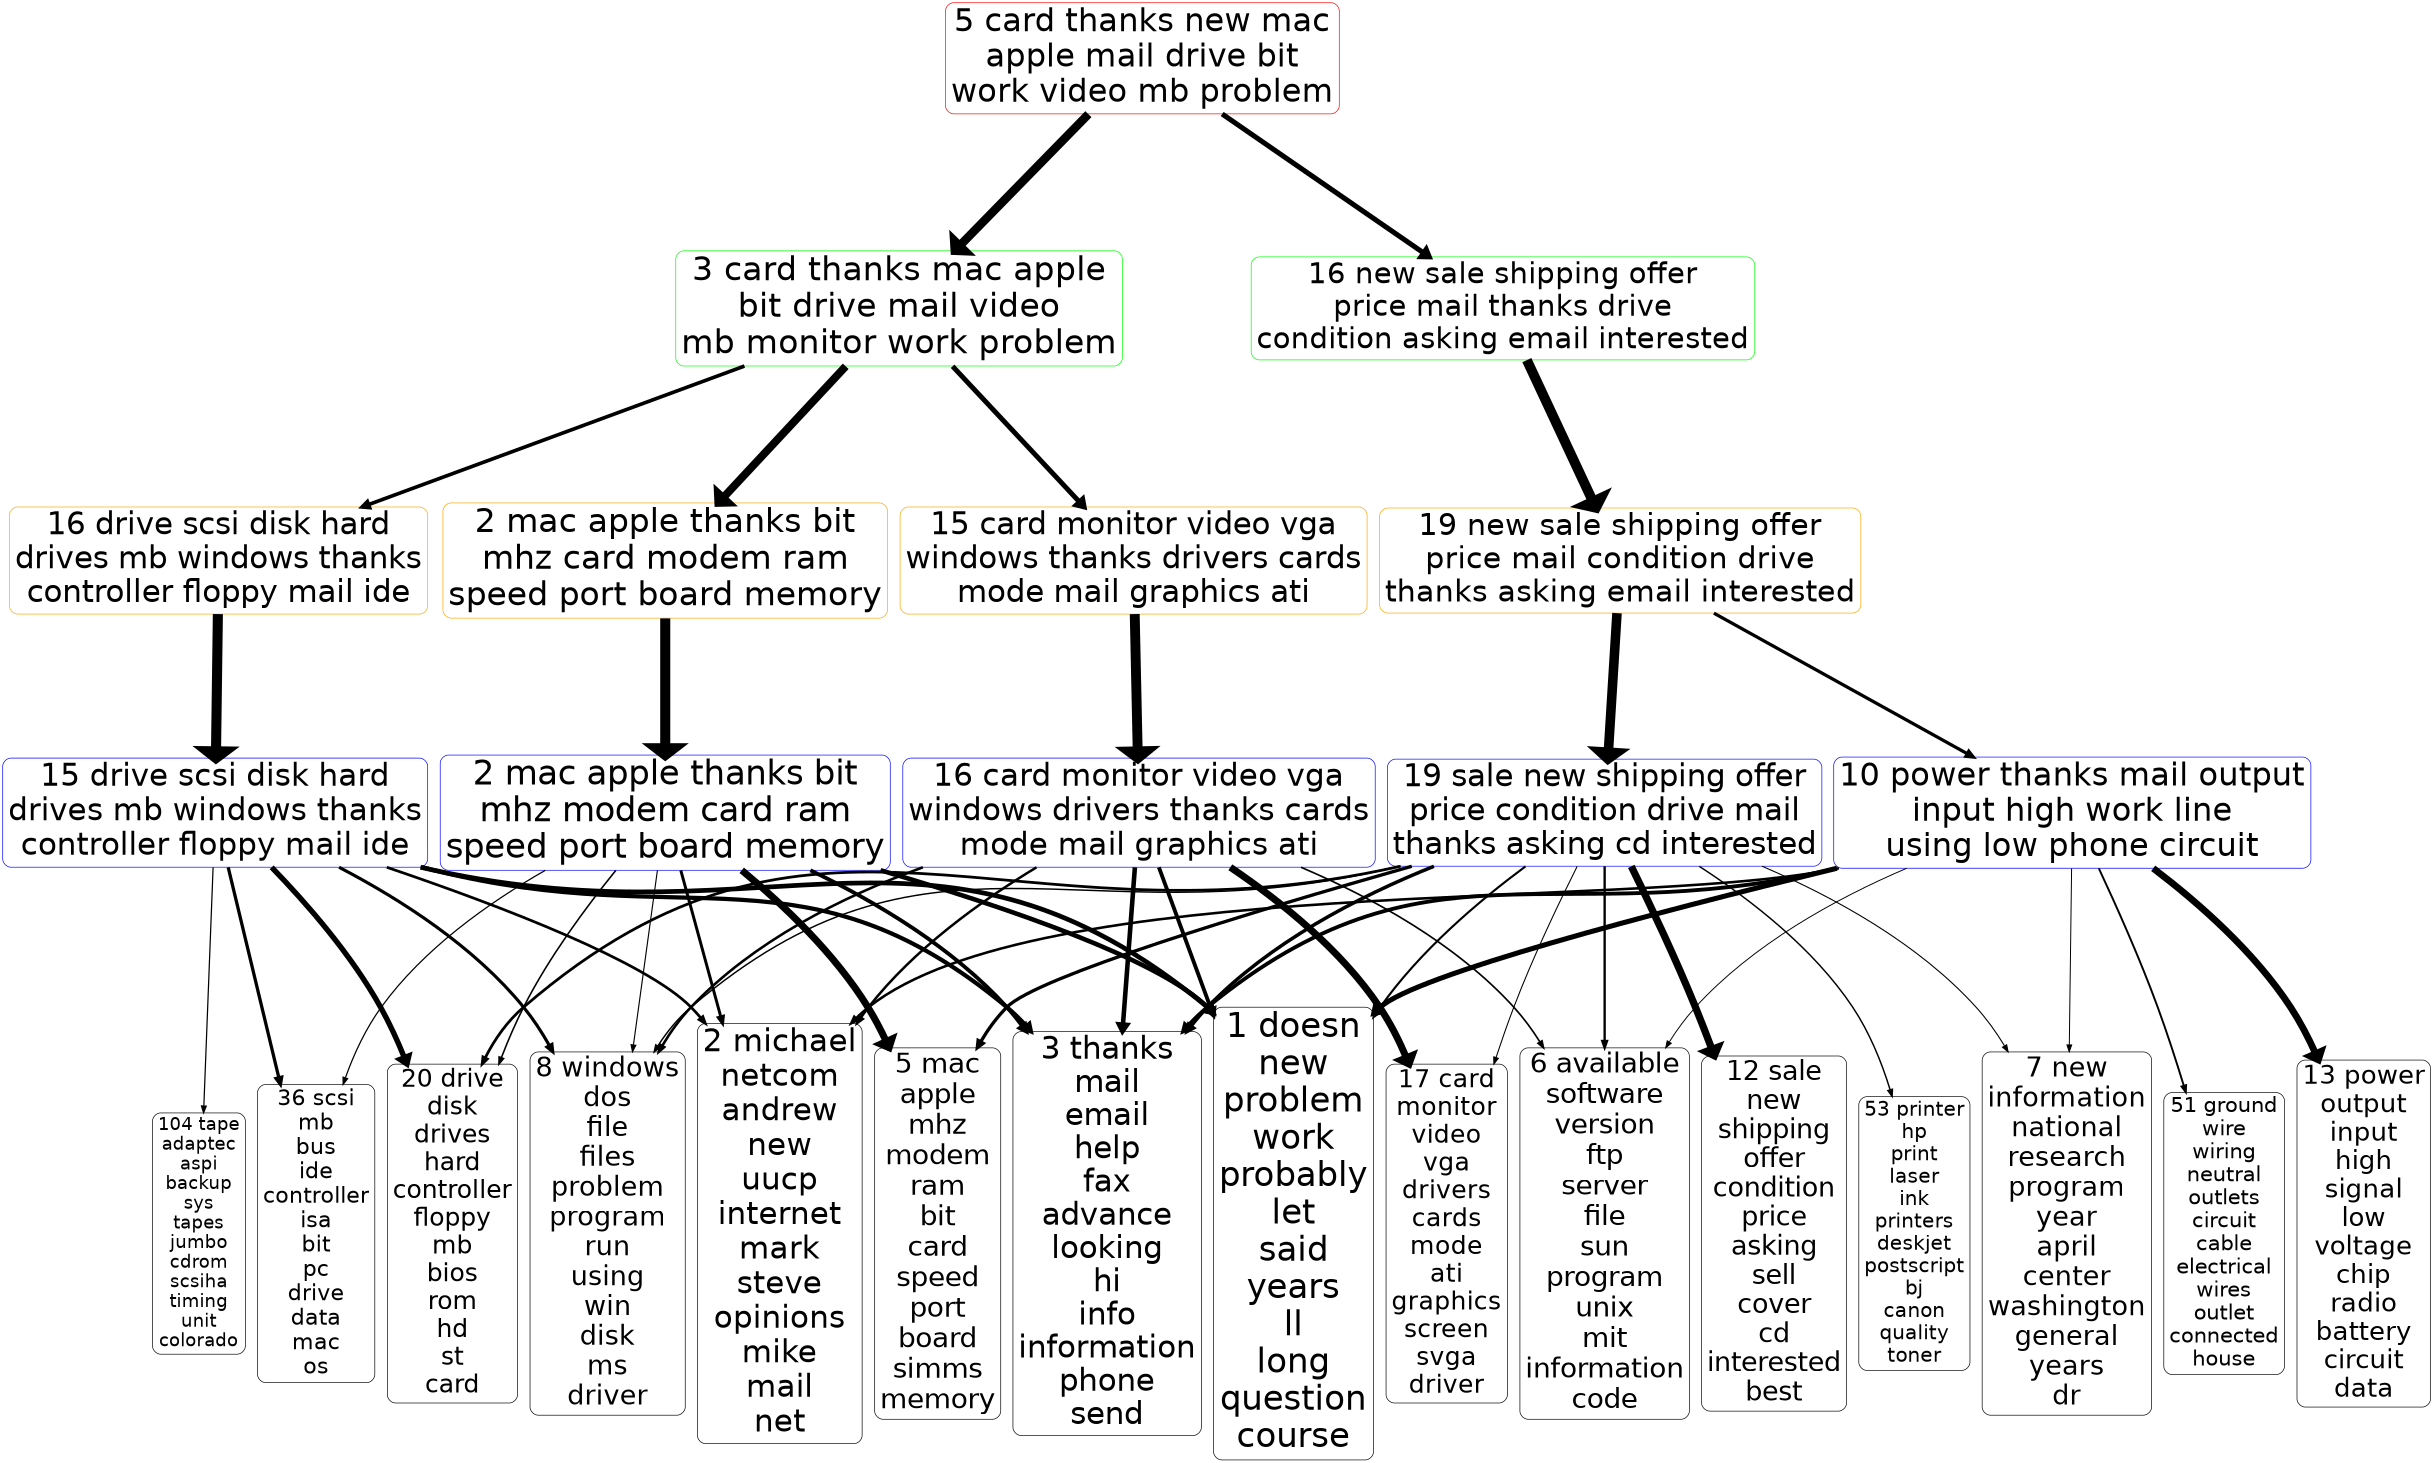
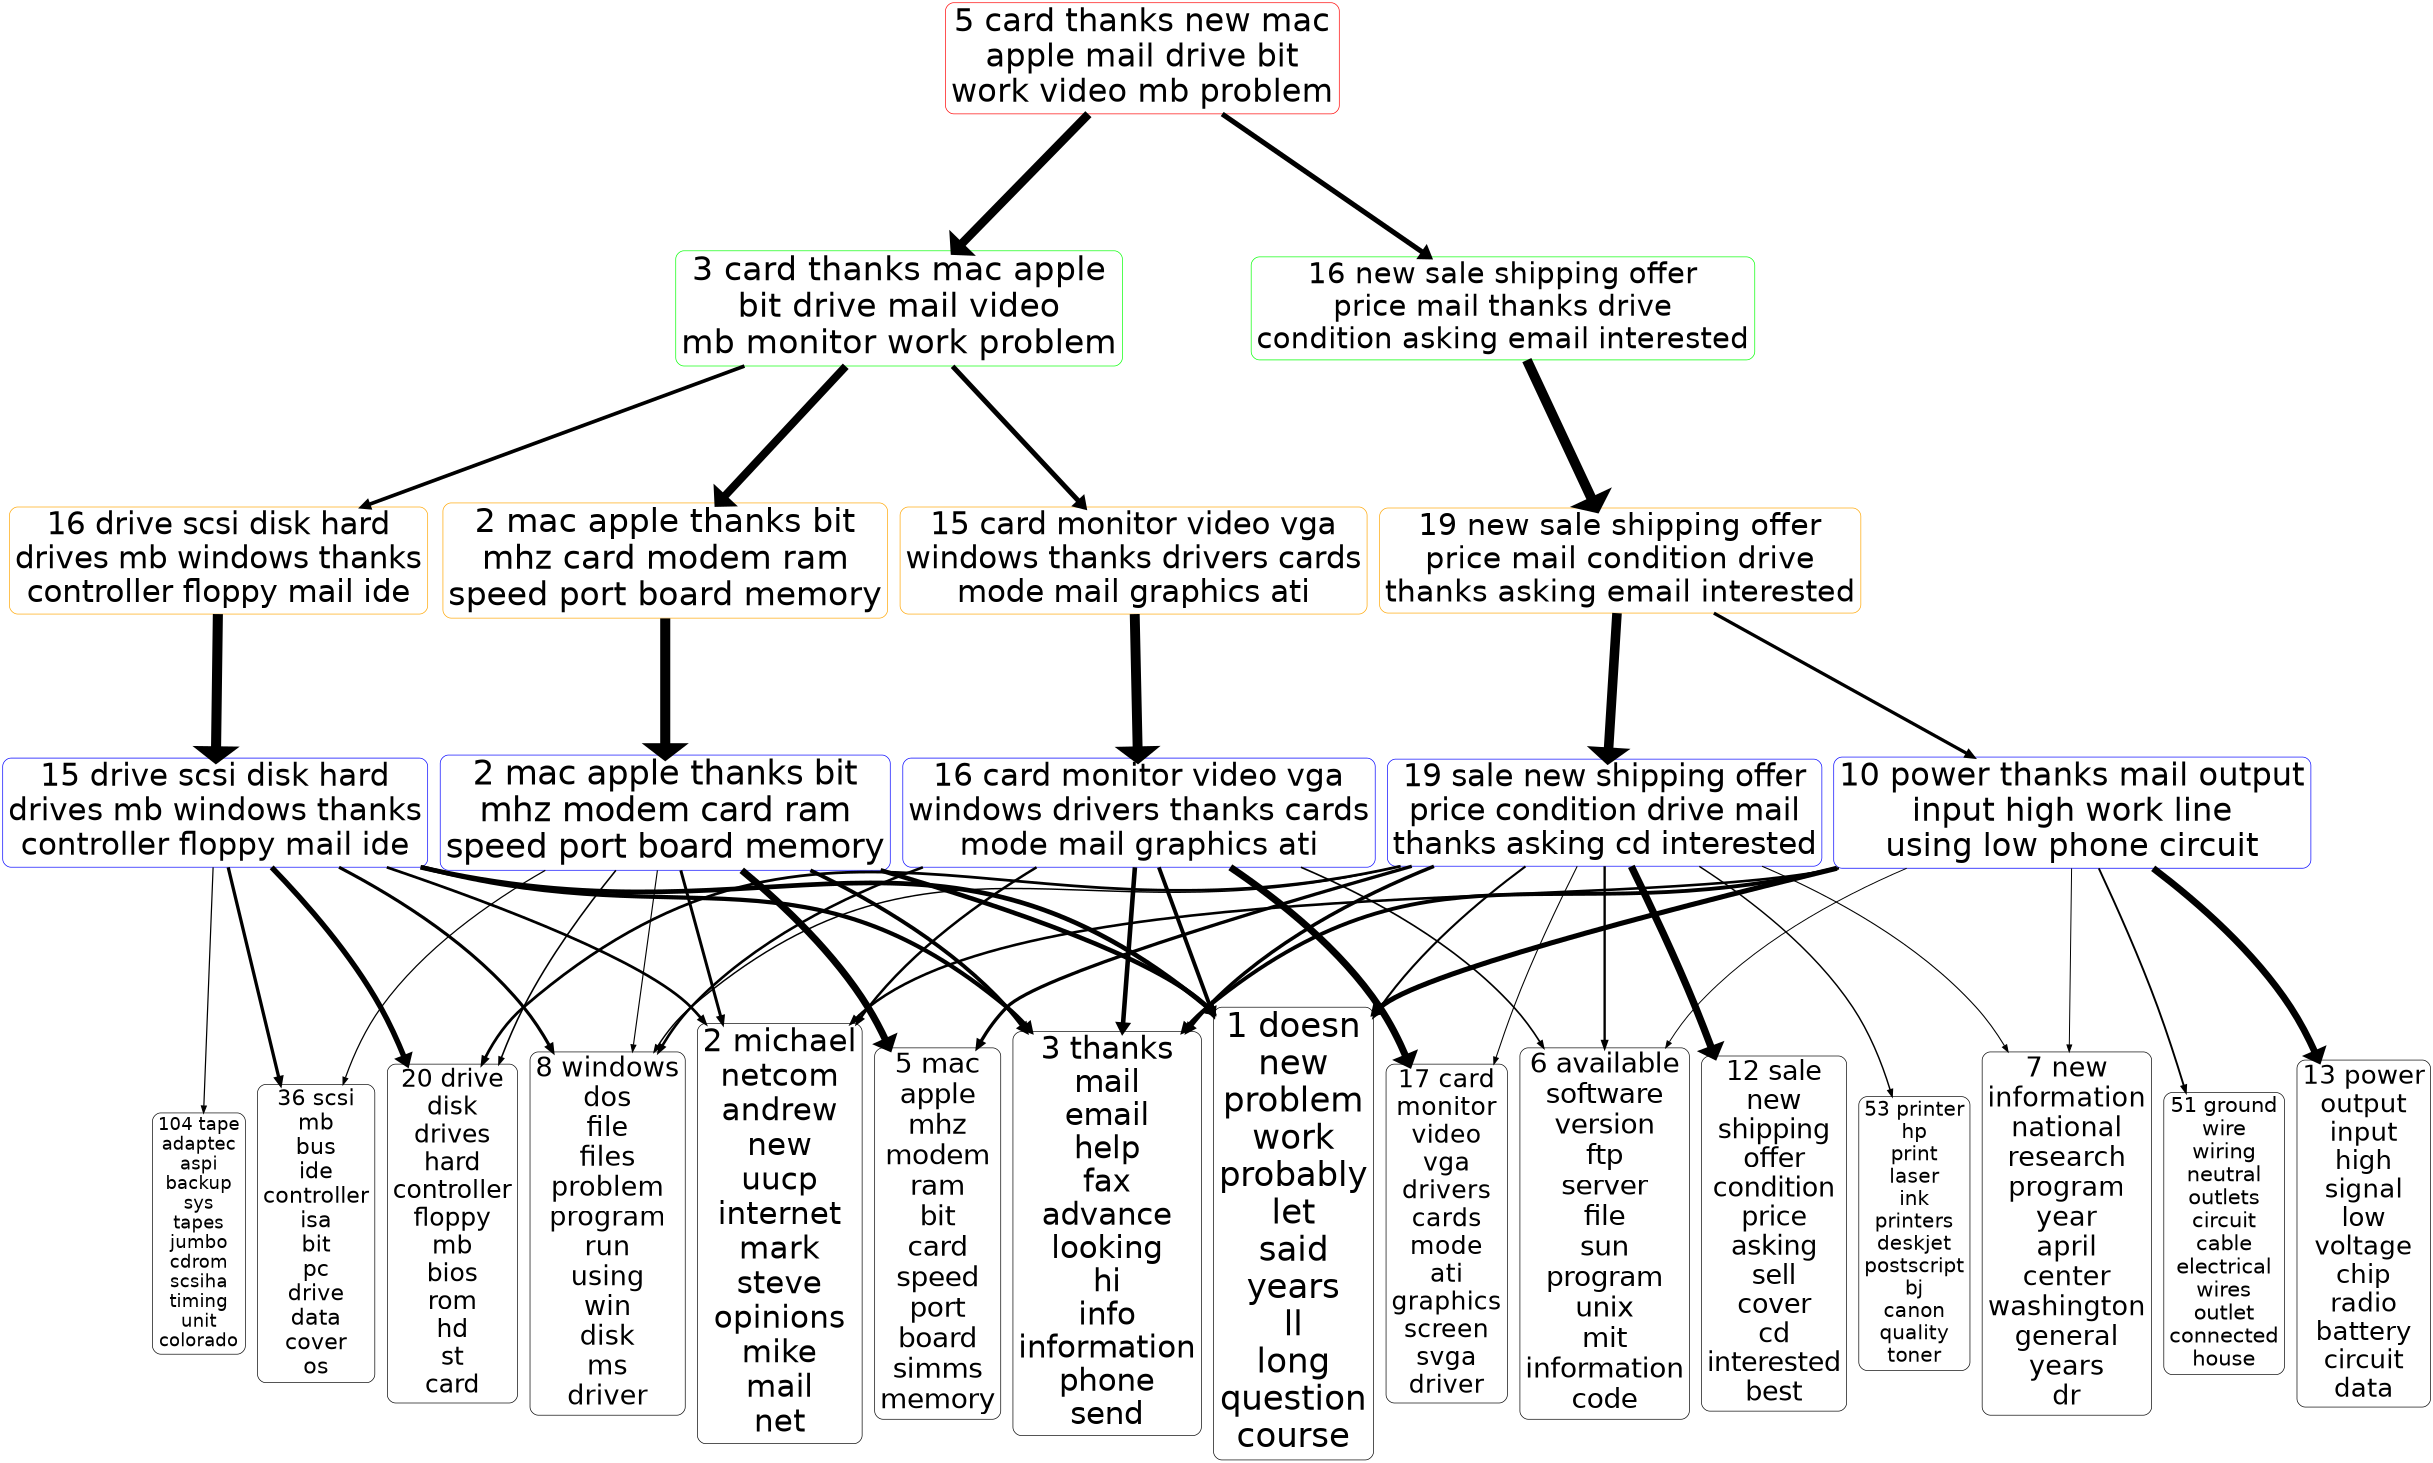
  digraph {
    fontname=helvetica
    ranksep=2.8
    node [color=black fontname=helvetica rank=3 shape=box style=rounded]
    edge [dir=forward fontname=helvetica]
    n1 [fontsize=50 label="1 doesn\nnew\nproblem\nwork\nprobably\nlet\nsaid\nyears\nll\nlong\nquestion\ncourse"]
    n2 [fontsize=46.1741 label="2 michael\nnetcom\nandrew\nnew\nuucp\ninternet\nmark\nsteve\nopinions\nmike\nmail\nnet"]
    n3 [fontsize=44.9965 label="3 thanks\nmail\nemail\nhelp\nfax\nadvance\nlooking\nhi\ninfo\ninformation\nphone\nsend"]
    n4 [fontsize=40.7526 label="5 mac\napple\nmhz\nmodem\nram\nbit\ncard\nspeed\nport\nboard\nsimms\nmemory"]
    n5 [fontsize=40.1499 label="8 windows\ndos\nfile\nfiles\nproblem\nprogram\nrun\nusing\nwin\ndisk\nms\ndriver"]
    n6 [fontsize=36.8942 label="20 drive\ndisk\ndrives\nhard\ncontroller\nfloppy\nmb\nbios\nrom\nhd\nst\ncard"]
-   n7 [fontsize=33.1636 label="36 scsi\nmb\nbus\nide\ncontroller\nisa\nbit\npc\ndrive\ndata\nmac\nos"]
+   n7 [fontsize=33.1636 label="36 scsi\nmb\nbus\nide\ncontroller\nisa\nbit\npc\ndrive\ndata\ncover\nos"]
    n8 [fontsize=40.6629 label="6 available\nsoftware\nversion\nftp\nserver\nfile\nsun\nprogram\nunix\nmit\ninformation\ncode"]
    n9 [fontsize=37.5683 label="17 card\nmonitor\nvideo\nvga\ndrivers\ncards\nmode\nati\ngraphics\nscreen\nsvga\ndriver"]
    n10 [fontsize=26.7458 label="104 tape\nadaptec\naspi\nbackup\nsys\ntapes\njumbo\ncdrom\nscsiha\ntiming\nunit\ncolorado"]
    n11 [fontsize=40.4508 label="7 new\ninformation\nnational\nresearch\nprogram\nyear\napril\ncenter\nwashington\ngeneral\nyears\ndr"]
    n12 [fontsize=38.6139 label="13 power\noutput\ninput\nhigh\nsignal\nlow\nvoltage\nchip\nradio\nbattery\ncircuit\ndata"]
    n13 [fontsize=30.9828 label="51 ground\nwire\nwiring\nneutral\noutlets\ncircuit\ncable\nelectrical\nwires\noutlet\nconnected\nhouse"]
    n14 [fontsize=39.1159 label="12 sale\nnew\nshipping\noffer\ncondition\nprice\nasking\nsell\ncover\ncd\ninterested\nbest"]
    n15 [fontsize=30.0303 label="53 printer\nhp\nprint\nlaser\nink\nprinters\ndeskjet\npostscript\nbj\ncanon\nquality\ntoner"]
    n16 [color=blue fontsize=49.5009 label="2 mac apple thanks bit\nmhz modem card ram\nspeed port board memory" rank=2]
    n17 [color=blue fontsize=45.911 label="16 card monitor video vga\nwindows drivers thanks cards\nmode mail graphics ati" rank=2]
    n18 [color=blue fontsize=45.9432 label="15 drive scsi disk hard\ndrives mb windows thanks\ncontroller floppy mail ide" rank=2]
    n19 [color=blue fontsize=47.5289 label="10 power thanks mail output\ninput high work line\nusing low phone circuit" rank=2]
    n20 [color=blue fontsize=45.1212 label="19 sale new shipping offer\nprice condition drive mail\nthanks asking cd interested" rank=2]
    n21 [color=orange fontsize=48.8415 label="2 mac apple thanks bit\nmhz card modem ram\nspeed port board memory"]
    n22 [color=orange fontsize=45.3923 label="15 card monitor video vga\nwindows thanks drivers cards\nmode mail graphics ati"]
    n23 [color=orange fontsize=45.2822 label="16 drive scsi disk hard\ndrives mb windows thanks\ncontroller floppy mail ide"]
    n24 [color=orange fontsize=44.9084 label="19 new sale shipping offer\nprice mail condition drive\nthanks asking email interested"]
    n25 [color=green fontsize=49.1936 label="3 card thanks mac apple\nbit drive mail video\nmb monitor work problem" rank=4]
    n26 [color=green fontsize=43.4624 label="16 new sale shipping offer\nprice mail thanks drive\ncondition asking email interested" rank=4]
    n27 [color=red fontsize=47.4725 label="5 card thanks new mac\napple mail drive bit\nwork video mb problem" rank=5]
    subgraph sub_1 {
      rank=same
      n1
      n2
      n3
      n4
      n5
      n6
      n7
      n8
      n9
      n10
      n11
      n12
      n13
      n14
      n15
    }
    subgraph sub_2 {
      rank=same
      n16
      n17
      n18
      n19
      n20
    }
    subgraph sub_3 {
      rank=same
      n21
      n22
      n23
      n24
    }
    subgraph sub_4 {
      rank=same
      n25
      n26
    }
    subgraph sub_5 {
      rank=same
      n27
    }
    n16 -> n1 [penwidth=6.8006]
    n16 -> n2 [penwidth=4.3938]
    n16 -> n3 [penwidth=5.7293]
    n16 -> n4 [penwidth=10.3091]
    n16 -> n5 [penwidth=1.6655]
    n16 -> n6 [penwidth=2.3394]
    n16 -> n7 [penwidth=1.8243]
    n17 -> n1 [penwidth=5.7195]
    n17 -> n2 [penwidth=3.7046]
    n17 -> n3 [penwidth=6.7582]
    n17 -> n5 [penwidth=3.812]
    n17 -> n8 [penwidth=2.466]
    n17 -> n9 [penwidth=10.3261]
    n18 -> n1 [penwidth=6.9457]
    n18 -> n2 [penwidth=4.0415]
    n18 -> n3 [penwidth=6.2502]
    n18 -> n5 [penwidth=4.6893]
    n18 -> n6 [penwidth=8.0057]
    n18 -> n7 [penwidth=4.8515]
    n18 -> n10 [penwidth=1.8056]
    n19 -> n1 [penwidth=7.4733]
    n19 -> n2 [penwidth=3.8111]
    n19 -> n3 [penwidth=5.6776]
    n19 -> n8 [penwidth=1.416]
    n19 -> n11 [penwidth=1.4515]
    n19 -> n12 [penwidth=10.0266]
    n19 -> n13 [penwidth=2.8542]
    n20 -> n1 [penwidth=3.1182]
    n20 -> n3 [penwidth=5.2069]
    n20 -> n4 [penwidth=4.9164]
    n20 -> n5 [penwidth=2.1617]
    n20 -> n6 [penwidth=4.0855]
    n20 -> n8 [penwidth=3.4861]
    n20 -> n9 [penwidth=1.5607]
    n20 -> n11 [penwidth=1.6011]
    n20 -> n14 [penwidth=10.7065]
    n20 -> n15 [penwidth=2.1469]
    n21 -> n16 [penwidth=14.8413]
    n22 -> n17 [penwidth=14.5917]
    n23 -> n18 [penwidth=14.8692]
    n24 -> n19 [penwidth=4.8472]
    n24 -> n20 [penwidth=14.1147]
    n25 -> n21 [penwidth=11.6898]
    n25 -> n22 [penwidth=7.3245]
    n25 -> n23 [penwidth=5.4136]
    n26 -> n24 [penwidth=14.6865]
    n27 -> n25 [penwidth=12.6495]
    n27 -> n26 [penwidth=7.524]
  }
